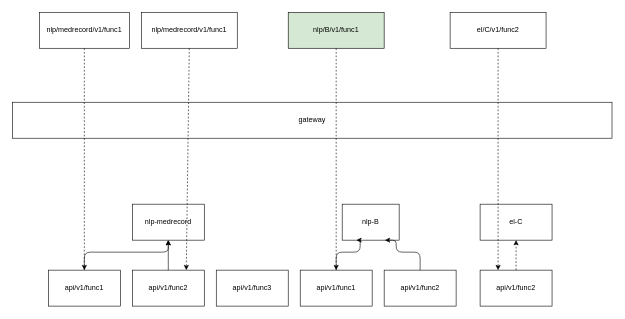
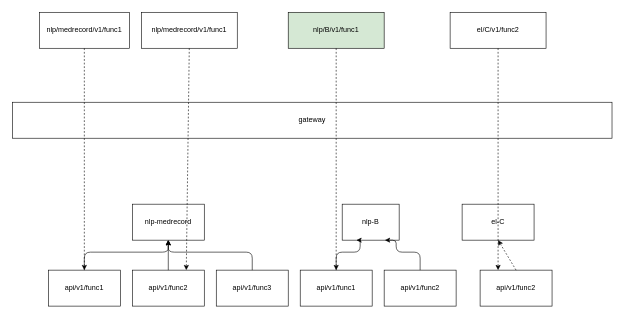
  <mxCell id="0" />
  <mxCell id="1" parent="0" />
  <mxCell id="2" value="nlp-medrecord" style="rounded=0;whiteSpace=wrap;html=1;" vertex="1" parent="1"><mxGeometry x="220" y="340" width="120" height="60" as="geometry" /></mxCell>
  <mxCell id="3" value="nlp-B" style="rounded=0;whiteSpace=wrap;html=1;" vertex="1" parent="1"><mxGeometry x="570" y="340" width="95" height="60" as="geometry" /></mxCell>
- <mxCell id="4" value="el-C" style="rounded=0;whiteSpace=wrap;html=1;" vertex="1" parent="1"><mxGeometry x="800" y="340" width="120" height="60" as="geometry" /></mxCell>
+ <mxCell id="4" value="el-C" style="rounded=0;whiteSpace=wrap;html=1;" vertex="1" parent="1"><mxGeometry x="770" y="340" width="120" height="60" as="geometry" /></mxCell>
  <mxCell id="5" value="api/v1/func1" style="rounded=0;whiteSpace=wrap;html=1;" vertex="1" parent="1"><mxGeometry x="80" y="450" width="120" height="60" as="geometry" /></mxCell>
  <mxCell id="6" value="api/v1/func2" style="rounded=0;whiteSpace=wrap;html=1;" vertex="1" parent="1"><mxGeometry x="220" y="450" width="120" height="60" as="geometry" /></mxCell>
  <mxCell id="7" value="api/v1/func3" style="rounded=0;whiteSpace=wrap;html=1;" vertex="1" parent="1"><mxGeometry x="360" y="450" width="120" height="60" as="geometry" /></mxCell>
+ <mxCell id="8" value="" style="edgeStyle=segmentEdgeStyle;endArrow=classic;html=1;exitX=0.5;exitY=0;exitDx=0;exitDy=0;entryX=0.5;entryY=1;entryDx=0;entryDy=0;" edge="1" parent="1" source="7" target="2"><mxGeometry width="50" height="50" relative="1" as="geometry"><mxPoint x="350" y="400" as="sourcePoint" /><mxPoint x="400" y="350" as="targetPoint" /><Array as="points"><mxPoint x="420" y="420" /><mxPoint x="280" y="420" /></Array></mxGeometry></mxCell>
  <mxCell id="9" value="" style="edgeStyle=segmentEdgeStyle;endArrow=classic;html=1;exitX=0.5;exitY=0;exitDx=0;exitDy=0;" edge="1" parent="1" source="5"><mxGeometry width="50" height="50" relative="1" as="geometry"><mxPoint x="430" y="460" as="sourcePoint" /><mxPoint x="280" y="400" as="targetPoint" /><Array as="points"><mxPoint x="140" y="420" /><mxPoint x="280" y="420" /></Array></mxGeometry></mxCell>
  <mxCell id="10" value="" style="endArrow=classic;html=1;exitX=0.5;exitY=0;exitDx=0;exitDy=0;entryX=0.5;entryY=1;entryDx=0;entryDy=0;" edge="1" parent="1" source="6" target="2"><mxGeometry width="50" height="50" relative="1" as="geometry"><mxPoint x="350" y="400" as="sourcePoint" /><mxPoint x="400" y="350" as="targetPoint" /></mxGeometry></mxCell>
  <mxCell id="11" value="gateway" style="rounded=0;whiteSpace=wrap;html=1;" vertex="1" parent="1"><mxGeometry x="20" y="170" width="1000" height="60" as="geometry" /></mxCell>
  <mxCell id="12" value="nlp/medrecord/v1/func1" style="rounded=0;whiteSpace=wrap;html=1;" vertex="1" parent="1"><mxGeometry x="65" y="20" width="150" height="60" as="geometry" /></mxCell>
  <mxCell id="13" value="" style="endArrow=classic;html=1;exitX=0.5;exitY=1;exitDx=0;exitDy=0;entryX=0.5;entryY=0;entryDx=0;entryDy=0;dashed=1;" edge="1" parent="1" source="12" target="5"><mxGeometry width="50" height="50" relative="1" as="geometry"><mxPoint x="350" y="400" as="sourcePoint" /><mxPoint x="400" y="350" as="targetPoint" /></mxGeometry></mxCell>
  <mxCell id="14" value="nlp/medrecord/v1/func1" style="rounded=0;whiteSpace=wrap;html=1;" vertex="1" parent="1"><mxGeometry x="235" y="20" width="160" height="60" as="geometry" /></mxCell>
  <mxCell id="15" value="" style="endArrow=classic;html=1;exitX=0.5;exitY=1;exitDx=0;exitDy=0;entryX=0.75;entryY=0;entryDx=0;entryDy=0;dashed=1;" edge="1" parent="1" source="14" target="6"><mxGeometry width="50" height="50" relative="1" as="geometry"><mxPoint x="150" y="90" as="sourcePoint" /><mxPoint x="150" y="460" as="targetPoint" /></mxGeometry></mxCell>
  <mxCell id="16" value="nlp/B/v1/func1" style="rounded=0;whiteSpace=wrap;html=1;fillColor=#d5e8d4;" vertex="1" parent="1"><mxGeometry x="480" y="20" width="160" height="60" as="geometry" /></mxCell>
  <mxCell id="17" value="api/v1/func1" style="rounded=0;whiteSpace=wrap;html=1;" vertex="1" parent="1"><mxGeometry x="500" y="450" width="120" height="60" as="geometry" /></mxCell>
  <mxCell id="18" value="api/v1/func2" style="rounded=0;whiteSpace=wrap;html=1;" vertex="1" parent="1"><mxGeometry x="640" y="450" width="120" height="60" as="geometry" /></mxCell>
  <mxCell id="19" value="" style="edgeStyle=segmentEdgeStyle;endArrow=classic;html=1;exitX=0.5;exitY=0;exitDx=0;exitDy=0;entryX=0.25;entryY=1;entryDx=0;entryDy=0;" edge="1" parent="1" source="17" target="3"><mxGeometry width="50" height="50" relative="1" as="geometry"><mxPoint x="850" y="460" as="sourcePoint" /><mxPoint x="700" y="400" as="targetPoint" /><Array as="points"><mxPoint x="560" y="420" /><mxPoint x="600" y="420" /></Array></mxGeometry></mxCell>
  <mxCell id="20" value="" style="edgeStyle=segmentEdgeStyle;endArrow=classic;html=1;exitX=0.5;exitY=0;exitDx=0;exitDy=0;entryX=0.75;entryY=1;entryDx=0;entryDy=0;" edge="1" parent="1" source="18" target="3"><mxGeometry width="50" height="50" relative="1" as="geometry"><mxPoint x="570" y="460" as="sourcePoint" /><mxPoint x="610" y="410" as="targetPoint" /><Array as="points"><mxPoint x="700" y="420" /><mxPoint x="660" y="420" /></Array></mxGeometry></mxCell>
  <mxCell id="21" value="" style="endArrow=classic;html=1;exitX=0.5;exitY=1;exitDx=0;exitDy=0;entryX=0.5;entryY=0;entryDx=0;entryDy=0;dashed=1;" edge="1" parent="1" source="16" target="17"><mxGeometry width="50" height="50" relative="1" as="geometry"><mxPoint x="325" y="90" as="sourcePoint" /><mxPoint x="320" y="460" as="targetPoint" /></mxGeometry></mxCell>
  <mxCell id="22" value="api/v1/func2" style="rounded=0;whiteSpace=wrap;html=1;" vertex="1" parent="1"><mxGeometry x="800" y="450" width="120" height="60" as="geometry" /></mxCell>
  <mxCell id="23" value="" style="endArrow=classic;html=1;dashed=1;exitX=0.5;exitY=0;exitDx=0;exitDy=0;entryX=0.5;entryY=1;entryDx=0;entryDy=0;" edge="1" parent="1" source="22" target="4"><mxGeometry width="50" height="50" relative="1" as="geometry"><mxPoint x="350" y="400" as="sourcePoint" /><mxPoint x="400" y="350" as="targetPoint" /></mxGeometry></mxCell>
  <mxCell id="24" value="el/C/v1/func2" style="rounded=0;whiteSpace=wrap;html=1;" vertex="1" parent="1"><mxGeometry x="750" y="20" width="160" height="60" as="geometry" /></mxCell>
  <mxCell id="25" value="" style="endArrow=classic;html=1;entryX=0.25;entryY=0;entryDx=0;entryDy=0;dashed=1;exitX=0.5;exitY=1;exitDx=0;exitDy=0;" edge="1" parent="1" source="24" target="22"><mxGeometry width="50" height="50" relative="1" as="geometry"><mxPoint x="820" y="100" as="sourcePoint" /><mxPoint x="570" y="460" as="targetPoint" /></mxGeometry></mxCell>
